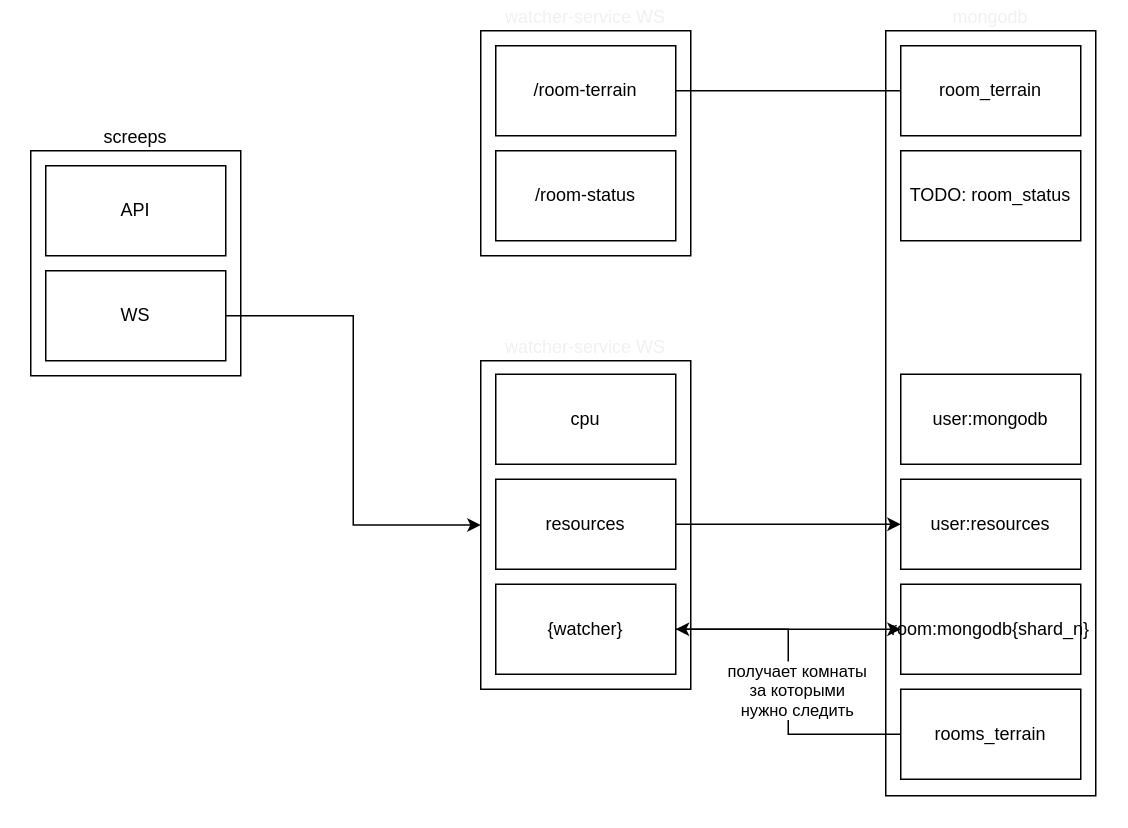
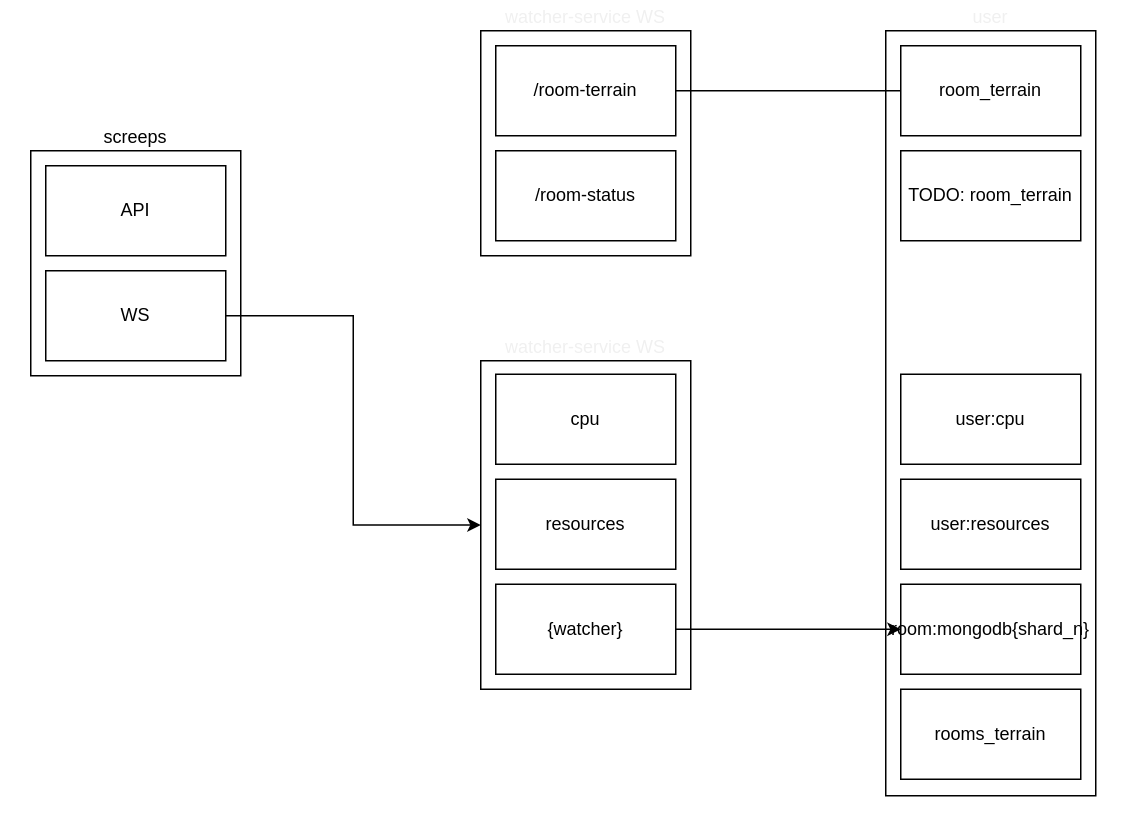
  <mxCell id="0" />
  <mxCell id="1" parent="0" />
  <mxCell id="2" value="screeps" style="rounded=0;whiteSpace=wrap;html=1;glass=0;sketch=0;labelPosition=center;verticalLabelPosition=top;align=center;verticalAlign=bottom;" parent="1" vertex="1"><mxGeometry x="20" y="100" width="140" height="150" as="geometry" /></mxCell>
  <mxCell id="3" value="API" style="rounded=0;whiteSpace=wrap;html=1;labelBackgroundColor=none;" parent="1" vertex="1"><mxGeometry x="30" y="110" width="120" height="60" as="geometry" /></mxCell>
  <mxCell id="4" style="edgeStyle=orthogonalEdgeStyle;rounded=0;orthogonalLoop=1;jettySize=auto;html=1;exitX=1;exitY=0.5;exitDx=0;exitDy=0;entryX=0;entryY=0.5;entryDx=0;entryDy=0;" edge="1" parent="1" source="5" target="6"><mxGeometry relative="1" as="geometry" /></mxCell>
  <mxCell id="5" value="WS" style="rounded=0;whiteSpace=wrap;html=1;labelBackgroundColor=none;" parent="1" vertex="1"><mxGeometry x="30" y="180" width="120" height="60" as="geometry" /></mxCell>
  <mxCell id="6" value="watcher-service WS" style="rounded=0;whiteSpace=wrap;html=1;glass=0;labelBackgroundColor=none;sketch=0;fontColor=#f0f0f0;align=center;verticalAlign=bottom;labelPosition=center;verticalLabelPosition=top;" parent="1" vertex="1"><mxGeometry x="320" y="240" width="140" height="219" as="geometry" /></mxCell>
- <mxCell id="7" value="mongodb" style="rounded=0;whiteSpace=wrap;html=1;glass=0;labelBackgroundColor=none;sketch=0;fontColor=#f0f0f0;align=center;verticalAlign=bottom;labelPosition=center;verticalLabelPosition=top;" parent="1" vertex="1"><mxGeometry x="590" y="20" width="140" height="510" as="geometry" /></mxCell>
+ <mxCell id="7" value="user" style="rounded=0;whiteSpace=wrap;html=1;glass=0;labelBackgroundColor=none;sketch=0;fontColor=#f0f0f0;align=center;verticalAlign=bottom;labelPosition=center;verticalLabelPosition=top;" parent="1" vertex="1"><mxGeometry x="590" y="20" width="140" height="510" as="geometry" /></mxCell>
  <mxCell id="8" value="cpu" style="rounded=0;whiteSpace=wrap;html=1;labelBackgroundColor=none;" vertex="1" parent="1"><mxGeometry x="330" y="249" width="120" height="60" as="geometry" /></mxCell>
- <mxCell id="9" style="edgeStyle=orthogonalEdgeStyle;rounded=0;orthogonalLoop=1;jettySize=auto;html=1;exitX=1;exitY=0.5;exitDx=0;exitDy=0;entryX=0;entryY=0.5;entryDx=0;entryDy=0;" edge="1" parent="1" source="10" target="14"><mxGeometry relative="1" as="geometry" /></mxCell>
  <mxCell id="10" value="resources" style="rounded=0;whiteSpace=wrap;html=1;labelBackgroundColor=none;" vertex="1" parent="1"><mxGeometry x="330" y="319" width="120" height="60" as="geometry" /></mxCell>
  <mxCell id="11" style="edgeStyle=orthogonalEdgeStyle;rounded=0;orthogonalLoop=1;jettySize=auto;html=1;entryX=0;entryY=0.5;entryDx=0;entryDy=0;" edge="1" parent="1" source="12" target="15"><mxGeometry relative="1" as="geometry" /></mxCell>
  <mxCell id="12" value="{watcher}" style="rounded=0;whiteSpace=wrap;html=1;labelBackgroundColor=none;" vertex="1" parent="1"><mxGeometry x="330" y="389" width="120" height="60" as="geometry" /></mxCell>
- <mxCell id="13" value="user:mongodb" style="rounded=0;whiteSpace=wrap;html=1;labelBackgroundColor=none;" vertex="1" parent="1"><mxGeometry x="600" y="249" width="120" height="60" as="geometry" /></mxCell>
+ <mxCell id="13" value="user:cpu" style="rounded=0;whiteSpace=wrap;html=1;labelBackgroundColor=none;" vertex="1" parent="1"><mxGeometry x="600" y="249" width="120" height="60" as="geometry" /></mxCell>
  <mxCell id="14" value="user:resources" style="rounded=0;whiteSpace=wrap;html=1;labelBackgroundColor=none;" vertex="1" parent="1"><mxGeometry x="600" y="319" width="120" height="60" as="geometry" /></mxCell>
  <mxCell id="15" value="room:mongodb{shard_n}" style="rounded=0;whiteSpace=wrap;html=1;labelBackgroundColor=none;" vertex="1" parent="1"><mxGeometry x="600" y="389" width="120" height="60" as="geometry" /></mxCell>
- <mxCell id="16" style="edgeStyle=orthogonalEdgeStyle;rounded=0;orthogonalLoop=1;jettySize=auto;html=1;exitX=0;exitY=0.5;exitDx=0;exitDy=0;entryX=1;entryY=0.5;entryDx=0;entryDy=0;" edge="1" parent="1" source="18" target="12"><mxGeometry relative="1" as="geometry" /></mxCell>
- <mxCell id="17" value="получает комнаты &lt;br&gt;за которыми &lt;br&gt;нужно следить" style="edgeLabel;html=1;align=center;verticalAlign=middle;resizable=0;points=[];" vertex="1" connectable="0" parent="16"><mxGeometry x="-0.499" y="1" relative="1" as="geometry"><mxPoint x="-15" y="-31" as="offset" /></mxGeometry></mxCell>
  <mxCell id="18" value="rooms_terrain" style="rounded=0;whiteSpace=wrap;html=1;labelBackgroundColor=none;" vertex="1" parent="1"><mxGeometry x="600" y="459" width="120" height="60" as="geometry" /></mxCell>
  <mxCell id="19" value="watcher-service WS" style="rounded=0;whiteSpace=wrap;html=1;glass=0;labelBackgroundColor=none;sketch=0;fontColor=#f0f0f0;align=center;verticalAlign=bottom;labelPosition=center;verticalLabelPosition=top;" vertex="1" parent="1"><mxGeometry x="320" y="20" width="140" height="150" as="geometry" /></mxCell>
  <mxCell id="20" style="edgeStyle=orthogonalEdgeStyle;rounded=0;orthogonalLoop=1;jettySize=auto;html=1;exitX=1;exitY=0.5;exitDx=0;exitDy=0;entryX=0;entryY=0.5;entryDx=0;entryDy=0;endArrow=none;" edge="1" parent="1" source="21" target="24"><mxGeometry relative="1" as="geometry" /></mxCell>
  <mxCell id="21" value="/room-terrain" style="rounded=0;whiteSpace=wrap;html=1;labelBackgroundColor=none;" vertex="1" parent="1"><mxGeometry x="330" y="30" width="120" height="60" as="geometry" /></mxCell>
  <mxCell id="22" value="/room-status" style="rounded=0;whiteSpace=wrap;html=1;labelBackgroundColor=none;" vertex="1" parent="1"><mxGeometry x="330" y="100" width="120" height="60" as="geometry" /></mxCell>
- <mxCell id="23" value="TODO: room_status" style="rounded=0;whiteSpace=wrap;html=1;labelBackgroundColor=none;" vertex="1" parent="1"><mxGeometry x="600" y="100" width="120" height="60" as="geometry" /></mxCell>
+ <mxCell id="23" value="TODO: room_terrain" style="rounded=0;whiteSpace=wrap;html=1;labelBackgroundColor=none;" vertex="1" parent="1"><mxGeometry x="600" y="100" width="120" height="60" as="geometry" /></mxCell>
  <mxCell id="24" value="room_terrain" style="rounded=0;whiteSpace=wrap;html=1;labelBackgroundColor=none;" vertex="1" parent="1"><mxGeometry x="600" y="30" width="120" height="60" as="geometry" /></mxCell>
